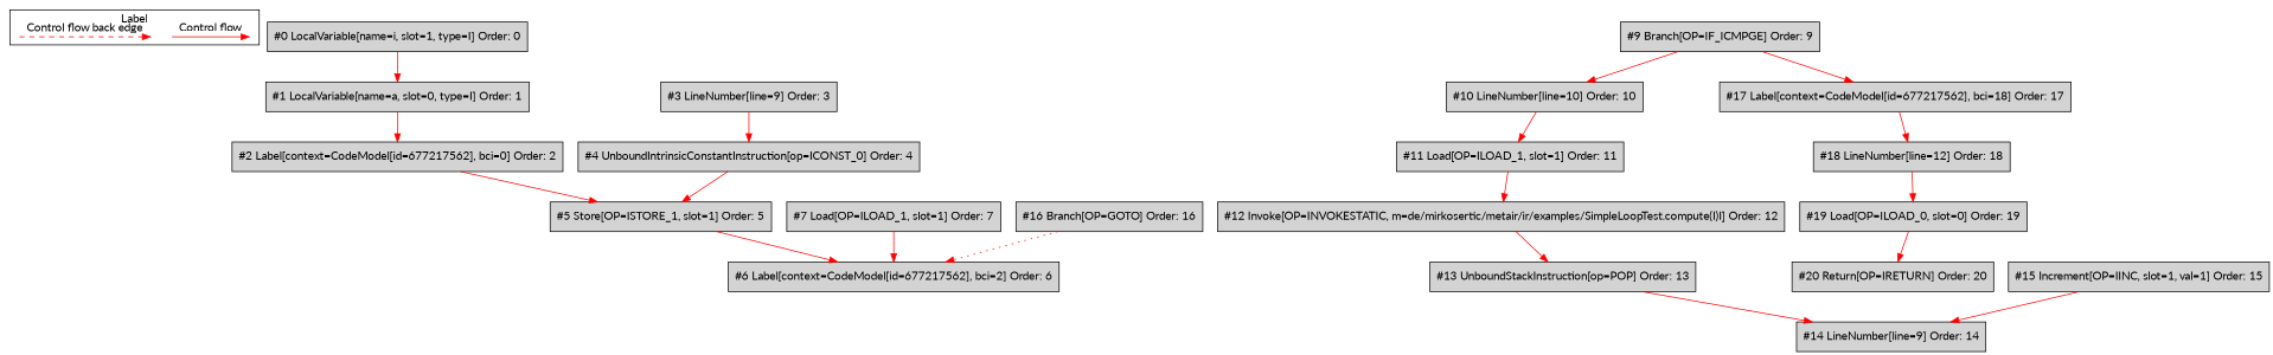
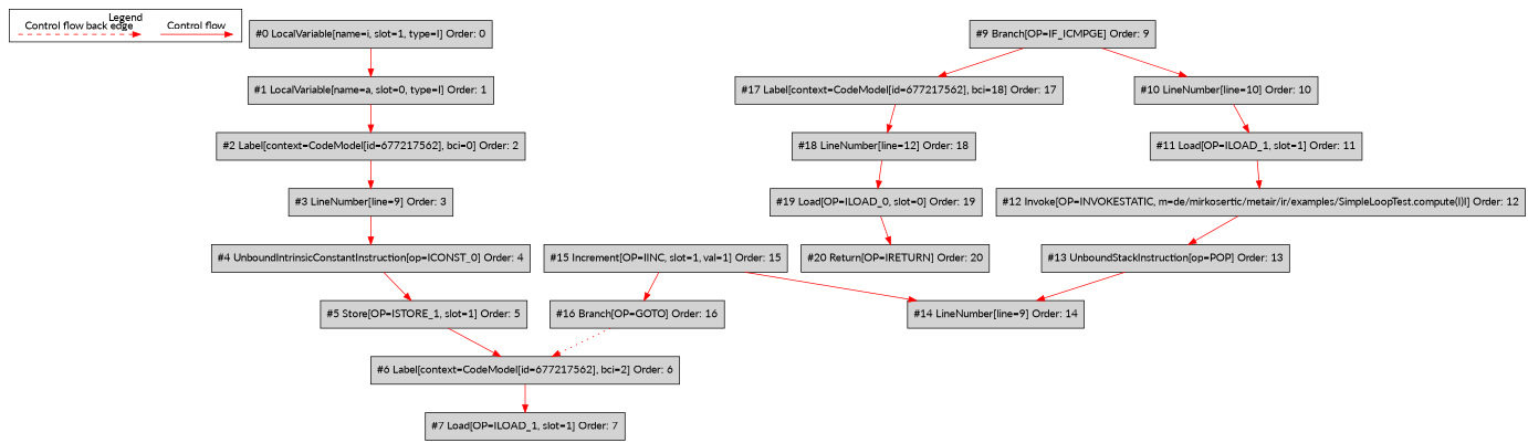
  digraph {
    fontname=Lato
    ordering=in
    node [fontname=Lato shape=box style=filled fillcolor=lightgrey]
    edge [color=red fontname=Lato]
    c0 [shape=point style=invis fillcolor=""]
    c1 [shape=point style=invis fillcolor=""]
    c2 [shape=point style=invis fillcolor=""]
    c3 [shape=point style=invis fillcolor=""]
    n5 [label="#0 LocalVariable[name=i, slot=1, type=I] Order: 0"]
    n6 [label="#1 LocalVariable[name=a, slot=0, type=I] Order: 1"]
    n7 [label="#2 Label[context=CodeModel[id=677217562], bci=0] Order: 2"]
    n8 [label="#3 LineNumber[line=9] Order: 3"]
    n9 [label="#4 UnboundIntrinsicConstantInstruction[op=ICONST_0] Order: 4"]
    n10 [label="#5 Store[OP=ISTORE_1, slot=1] Order: 5"]
    n11 [label="#6 Label[context=CodeModel[id=677217562], bci=2] Order: 6"]
    n12 [label="#7 Load[OP=ILOAD_1, slot=1] Order: 7"]
    n13 [label="#9 Branch[OP=IF_ICMPGE] Order: 9"]
    n14 [label="#10 LineNumber[line=10] Order: 10"]
    n15 [label="#17 Label[context=CodeModel[id=677217562], bci=18] Order: 17"]
    n16 [label="#11 Load[OP=ILOAD_1, slot=1] Order: 11"]
    n17 [label="#18 LineNumber[line=12] Order: 18"]
    n18 [label="#12 Invoke[OP=INVOKESTATIC, m=de/mirkosertic/metair/ir/examples/SimpleLoopTest.compute(I)I] Order: 12"]
    n19 [label="#13 UnboundStackInstruction[op=POP] Order: 13"]
    n20 [label="#14 LineNumber[line=9] Order: 14"]
    n21 [label="#15 Increment[OP=IINC, slot=1, val=1] Order: 15"]
    n22 [label="#16 Branch[OP=GOTO] Order: 16"]
    n23 [label="#19 Load[OP=ILOAD_0, slot=0] Order: 19"]
    n24 [label="#20 Return[OP=IRETURN] Order: 20"]
    subgraph cluster_1 {
-     label=Label
+     label=Legend
      subgraph sub_2 {
        label=Legend
        rank=same
        c0
        c1
        c2
        c3
      }
    }
    c0 -> c1 [label="Control flow" style=solid]
    c2 -> c3 [label="Control flow back edge" style=dashed]
    n5 -> n6
    n6 -> n7
-   n7 -> n10
+   n7 -> n8
    n8 -> n9
    n9 -> n10
    n10 -> n11
-   n12 -> n11
+   n11 -> n12
    n13 -> n14
    n13 -> n15
    n14 -> n16
    n15 -> n17
    n16 -> n18
    n17 -> n23
    n18 -> n19
    n19 -> n20
    n21 -> n20
+   n21 -> n22
    n22 -> n11 [style=dotted]
    n23 -> n24
  }
